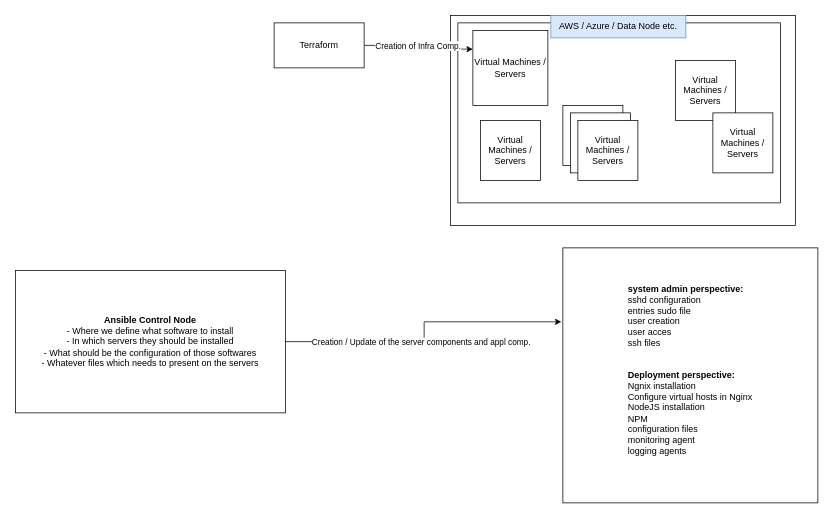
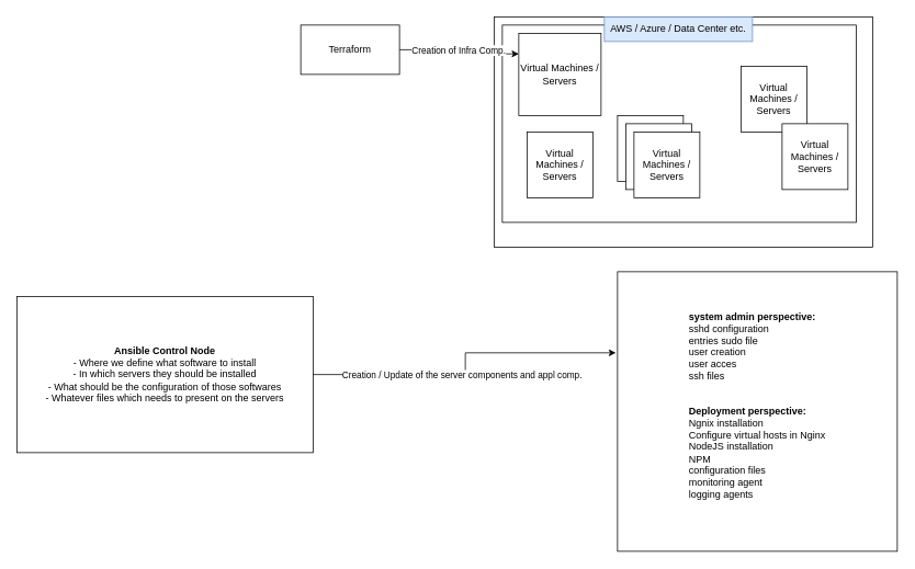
  <mxCell id="0" />
  <mxCell id="1" parent="0" />
  <mxCell id="2" value="" style="rounded=0;whiteSpace=wrap;html=1;" vertex="1" parent="1"><mxGeometry x="600" y="20" width="460" height="280" as="geometry" /></mxCell>
  <mxCell id="3" value="" style="rounded=0;whiteSpace=wrap;html=1;" vertex="1" parent="1"><mxGeometry x="610" y="30" width="430" height="240" as="geometry" /></mxCell>
- <mxCell id="4" value="AWS / Azure / Data Node etc." style="text;html=1;align=center;verticalAlign=middle;whiteSpace=wrap;rounded=0;fillColor=#dae8fc;strokeColor=#6c8ebf;" vertex="1" parent="1"><mxGeometry x="734" y="20" width="180" height="30" as="geometry" /></mxCell>
+ <mxCell id="4" value="AWS / Azure / Data Center etc." style="text;html=1;align=center;verticalAlign=middle;whiteSpace=wrap;rounded=0;fillColor=#dae8fc;strokeColor=#6c8ebf;" vertex="1" parent="1"><mxGeometry x="734" y="20" width="180" height="30" as="geometry" /></mxCell>
  <mxCell id="5" value="Virtual Machines / Servers" style="whiteSpace=wrap;html=1;aspect=fixed;" vertex="1" parent="1"><mxGeometry x="750" y="140" width="80" height="80" as="geometry" /></mxCell>
  <mxCell id="6" value="Virtual Machines / Servers" style="whiteSpace=wrap;html=1;aspect=fixed;" vertex="1" parent="1"><mxGeometry x="760" y="150" width="80" height="80" as="geometry" /></mxCell>
  <mxCell id="7" value="Virtual Machines / Servers" style="whiteSpace=wrap;html=1;aspect=fixed;" vertex="1" parent="1"><mxGeometry x="770" y="160" width="80" height="80" as="geometry" /></mxCell>
  <mxCell id="8" value="&lt;div style=&quot;text-align: left;&quot;&gt;&lt;b&gt;system admin perspective:&lt;/b&gt;&lt;/div&gt;&lt;div style=&quot;text-align: left;&quot;&gt;sshd configuration&lt;/div&gt;&lt;div style=&quot;text-align: left;&quot;&gt;entries sudo file&lt;/div&gt;&lt;div style=&quot;text-align: left;&quot;&gt;user creation&lt;/div&gt;&lt;div style=&quot;text-align: left;&quot;&gt;user acces&lt;/div&gt;&lt;div style=&quot;text-align: left;&quot;&gt;ssh files&lt;/div&gt;&lt;div&gt;&lt;br&gt;&lt;/div&gt;&lt;div&gt;&lt;br&gt;&lt;/div&gt;&lt;div style=&quot;text-align: left;&quot;&gt;&lt;b&gt;Deployment perspective:&lt;/b&gt;&lt;/div&gt;&lt;div style=&quot;text-align: left;&quot;&gt;Ngnix installation&lt;/div&gt;&lt;div style=&quot;text-align: left;&quot;&gt;Configure virtual hosts in Nginx&lt;/div&gt;&lt;div style=&quot;text-align: left;&quot;&gt;NodeJS installation&lt;/div&gt;&lt;div style=&quot;text-align: left;&quot;&gt;NPM&lt;/div&gt;&lt;div style=&quot;text-align: left;&quot;&gt;configuration files&lt;/div&gt;&lt;div style=&quot;text-align: left;&quot;&gt;monitoring agent&lt;/div&gt;&lt;div style=&quot;text-align: left;&quot;&gt;logging agents&lt;/div&gt;&lt;div&gt;&lt;br&gt;&lt;/div&gt;" style="whiteSpace=wrap;html=1;aspect=fixed;" vertex="1" parent="1"><mxGeometry x="750" y="330" width="340" height="340" as="geometry" /></mxCell>
  <mxCell id="9" value="Virtual Machines / Servers" style="whiteSpace=wrap;html=1;aspect=fixed;" vertex="1" parent="1"><mxGeometry x="630" y="40" width="100" height="100" as="geometry" /></mxCell>
  <mxCell id="10" value="Virtual Machines / Servers" style="whiteSpace=wrap;html=1;aspect=fixed;" vertex="1" parent="1"><mxGeometry x="900" y="80" width="80" height="80" as="geometry" /></mxCell>
  <mxCell id="11" value="Virtual Machines / Servers" style="whiteSpace=wrap;html=1;aspect=fixed;" vertex="1" parent="1"><mxGeometry x="640" y="160" width="80" height="80" as="geometry" /></mxCell>
  <mxCell id="12" value="Virtual Machines / Servers" style="whiteSpace=wrap;html=1;aspect=fixed;" vertex="1" parent="1"><mxGeometry x="950" y="150" width="80" height="80" as="geometry" /></mxCell>
  <mxCell id="13" style="edgeStyle=orthogonalEdgeStyle;rounded=0;orthogonalLoop=1;jettySize=auto;html=1;entryX=0;entryY=0.25;entryDx=0;entryDy=0;" edge="1" parent="1" source="15" target="9"><mxGeometry relative="1" as="geometry" /></mxCell>
  <mxCell id="14" value="Creation of Infra Comp." style="edgeLabel;html=1;align=center;verticalAlign=middle;resizable=0;points=[];" vertex="1" connectable="0" parent="13"><mxGeometry x="-0.058" relative="1" as="geometry"><mxPoint as="offset" /></mxGeometry></mxCell>
  <mxCell id="15" value="Terraform" style="rounded=0;whiteSpace=wrap;html=1;" vertex="1" parent="1"><mxGeometry x="365" y="30" width="120" height="60" as="geometry" /></mxCell>
  <mxCell id="16" value="&lt;b&gt;Ansible Control Node&lt;/b&gt;&lt;div&gt;- Where we define what software to install&lt;/div&gt;&lt;div&gt;- In which servers they should be installed&lt;/div&gt;&lt;div&gt;- What should be the configuration of those softwares&lt;/div&gt;&lt;div&gt;- Whatever files which needs to present on the servers&lt;/div&gt;" style="rounded=0;whiteSpace=wrap;html=1;" vertex="1" parent="1"><mxGeometry x="20" y="360" width="360" height="190" as="geometry" /></mxCell>
  <mxCell id="17" style="edgeStyle=orthogonalEdgeStyle;rounded=0;orthogonalLoop=1;jettySize=auto;html=1;entryX=-0.006;entryY=0.29;entryDx=0;entryDy=0;entryPerimeter=0;" edge="1" parent="1" source="16" target="8"><mxGeometry relative="1" as="geometry" /></mxCell>
  <mxCell id="18" value="Creation / Update of the server components and appl comp." style="edgeLabel;html=1;align=center;verticalAlign=middle;resizable=0;points=[];" vertex="1" connectable="0" parent="17"><mxGeometry x="-0.091" relative="1" as="geometry"><mxPoint x="1" as="offset" /></mxGeometry></mxCell>
